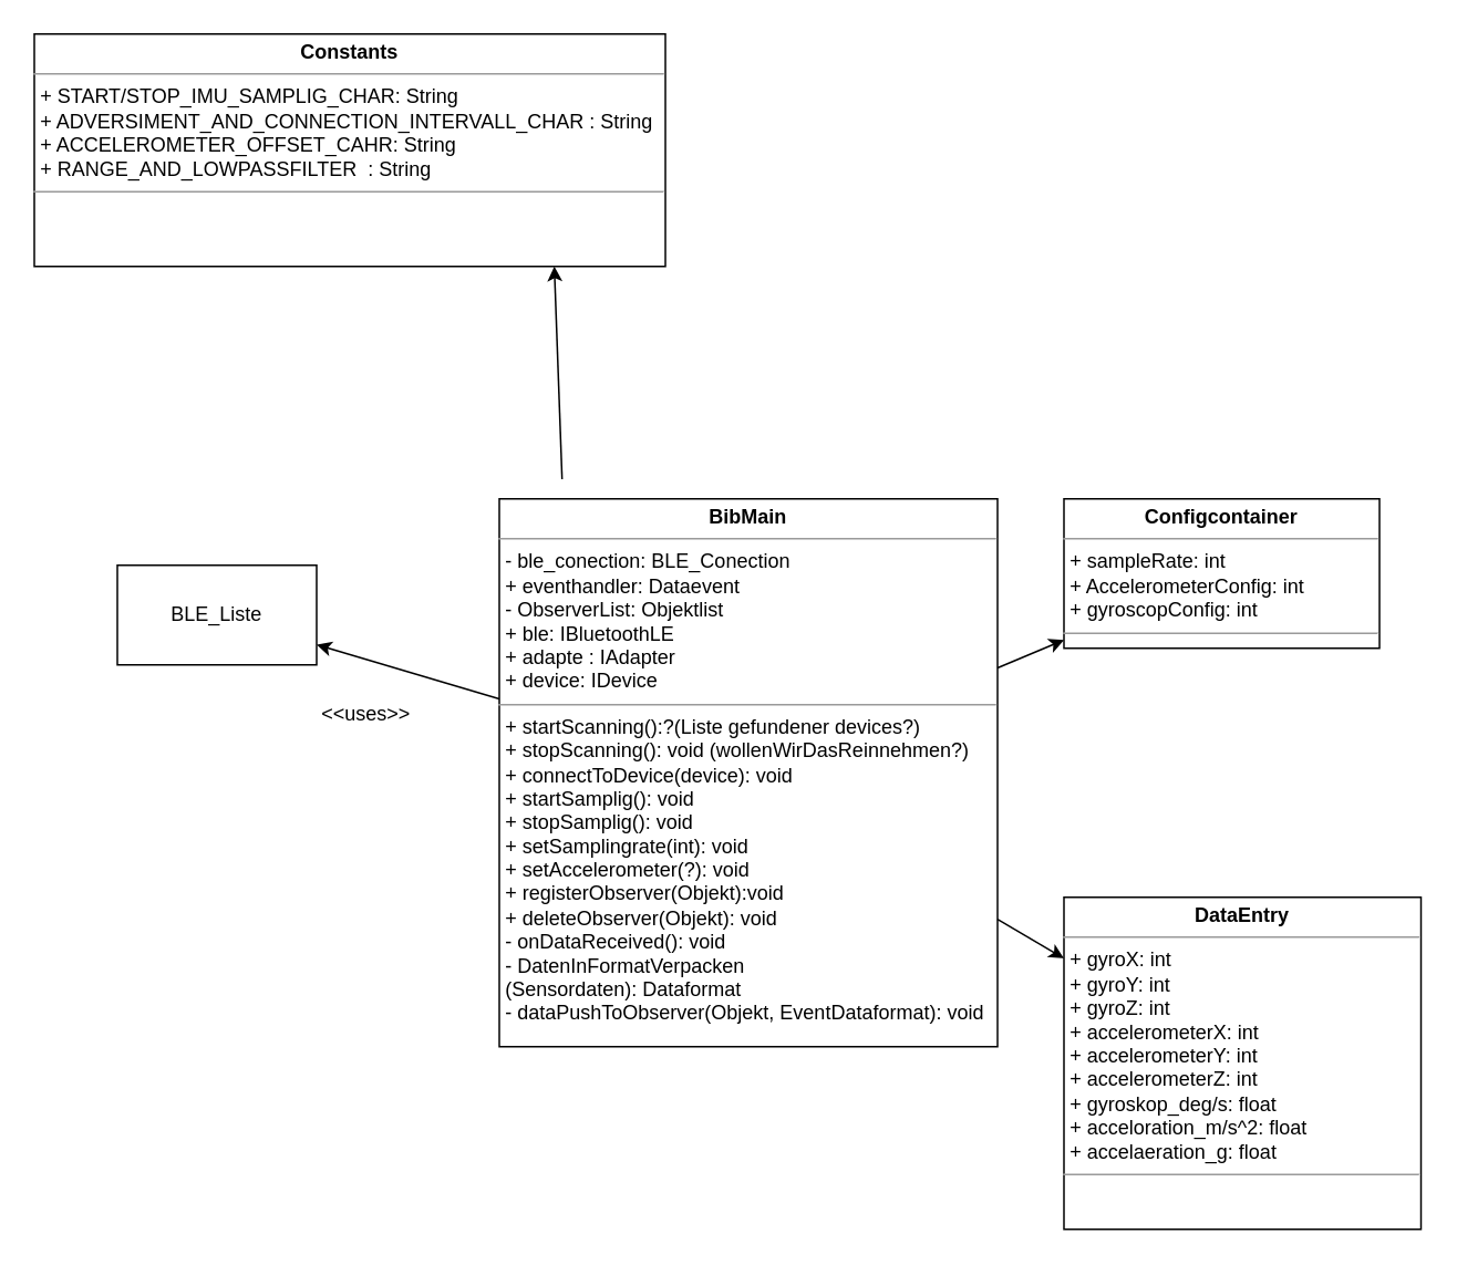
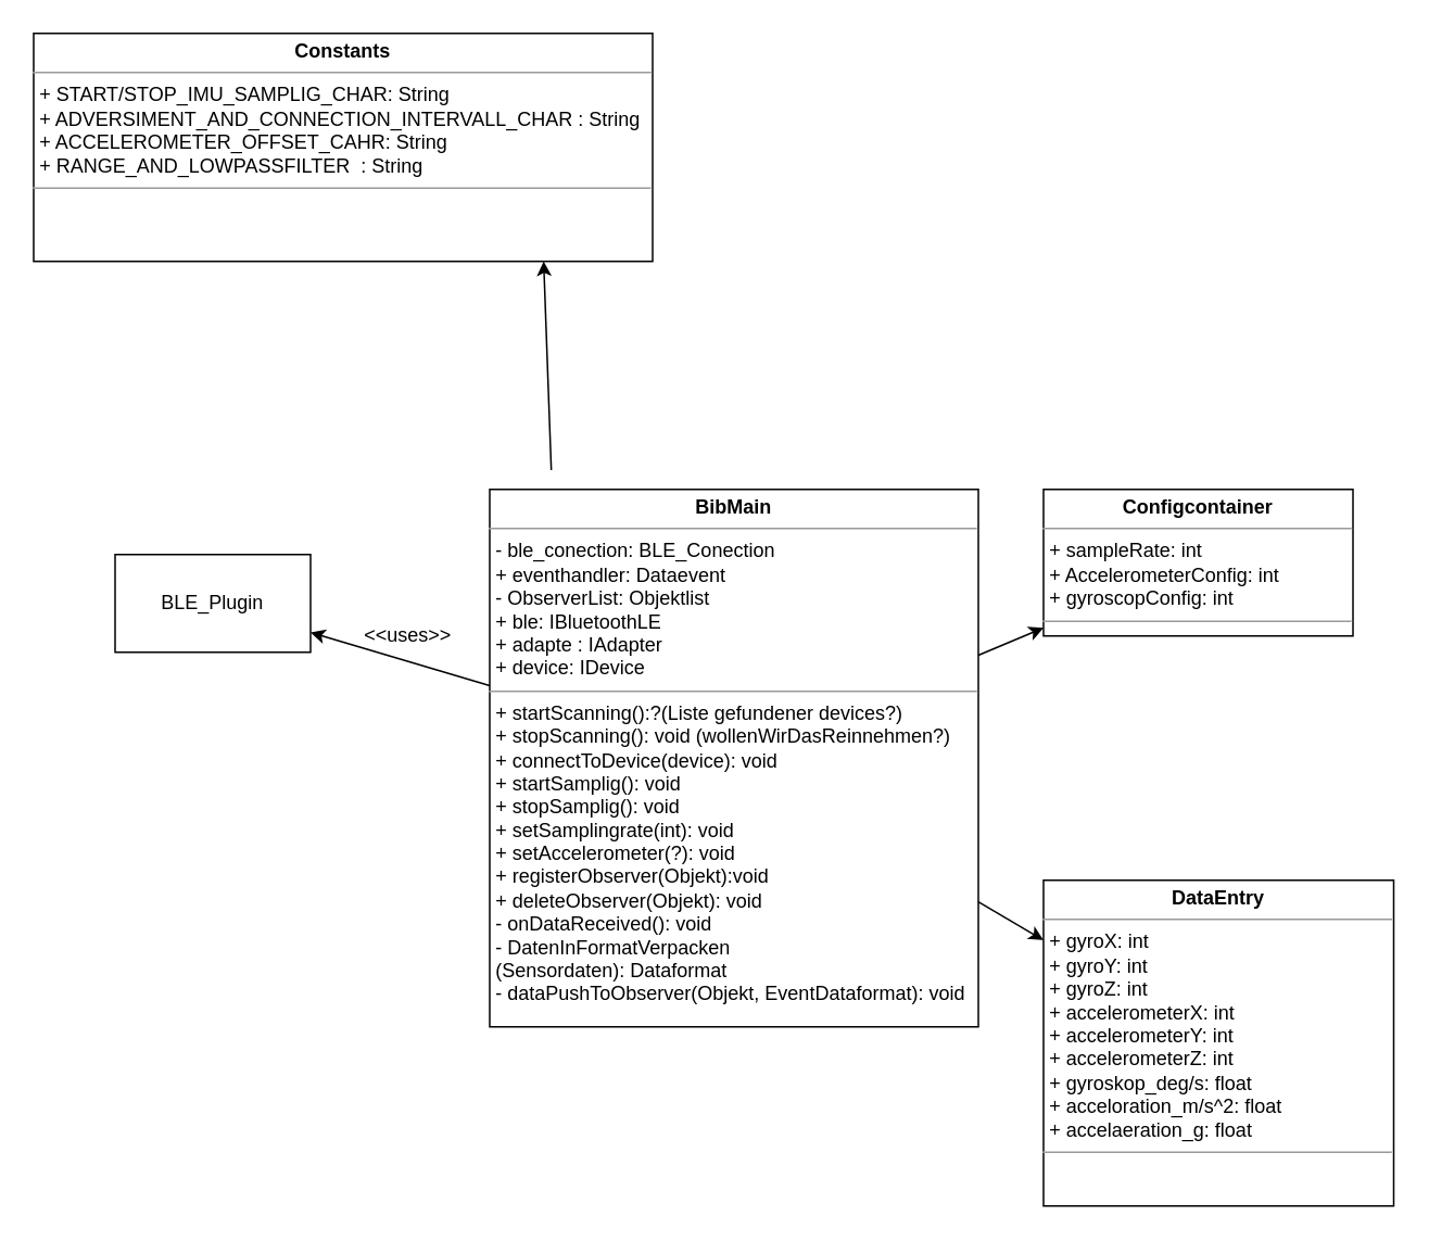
  <mxCell id="0" />
  <mxCell id="1" parent="0" />
  <mxCell id="2" value="&lt;p style=&quot;margin: 0px ; margin-top: 4px ; text-align: center&quot;&gt;&lt;b&gt;BibMain&lt;/b&gt;&lt;/p&gt;&lt;hr size=&quot;1&quot;&gt;&lt;p style=&quot;margin: 0px ; margin-left: 4px&quot;&gt;- ble_conection: BLE_Conection&lt;/p&gt;&lt;p style=&quot;margin: 0px ; margin-left: 4px&quot;&gt;+ eventhandler: Dataevent&lt;/p&gt;&lt;p style=&quot;margin: 0px ; margin-left: 4px&quot;&gt;- ObserverList: Objektlist&lt;/p&gt;&lt;p style=&quot;margin: 0px 0px 0px 4px&quot;&gt;+ ble: IBluetoothLE&lt;/p&gt;&lt;p style=&quot;margin: 0px 0px 0px 4px&quot;&gt;+ adapte : IAdapter&lt;/p&gt;&lt;p style=&quot;margin: 0px 0px 0px 4px&quot;&gt;+ device: IDevice&lt;/p&gt;&lt;hr size=&quot;1&quot;&gt;&lt;p style=&quot;margin: 0px 0px 0px 4px&quot;&gt;+ startScanning():?(Liste gefundener devices?)&lt;/p&gt;&lt;p style=&quot;margin: 0px 0px 0px 4px&quot;&gt;+ stopScanning(): void (wollenWirDasReinnehmen?)&lt;/p&gt;&lt;p style=&quot;margin: 0px 0px 0px 4px&quot;&gt;+ connectToDevice(device): void&amp;nbsp;&lt;/p&gt;&lt;p style=&quot;margin: 0px ; margin-left: 4px&quot;&gt;+ startSamplig(): void&lt;/p&gt;&lt;p style=&quot;margin: 0px ; margin-left: 4px&quot;&gt;+ stopSamplig(): void&lt;/p&gt;&lt;p style=&quot;margin: 0px ; margin-left: 4px&quot;&gt;+ setSamplingrate(int): void&lt;/p&gt;&lt;p style=&quot;margin: 0px ; margin-left: 4px&quot;&gt;+ setAccelerometer(?): void&lt;/p&gt;&lt;p style=&quot;margin: 0px ; margin-left: 4px&quot;&gt;+ registerObserver(Objekt):void&lt;/p&gt;&lt;p style=&quot;margin: 0px ; margin-left: 4px&quot;&gt;+ deleteObserver(Objekt): void&lt;/p&gt;&lt;p style=&quot;margin: 0px ; margin-left: 4px&quot;&gt;- onDataReceived(): void&lt;/p&gt;&lt;p style=&quot;margin: 0px 0px 0px 4px&quot;&gt;- DatenInFormatVerpacken&lt;/p&gt;&lt;p style=&quot;margin: 0px 0px 0px 4px&quot;&gt;(Sensordaten): Dataformat&lt;/p&gt;&lt;p style=&quot;margin: 0px ; margin-left: 4px&quot;&gt;- dataPushToObserver(Objekt, EventDataformat): void&lt;/p&gt;&lt;p style=&quot;margin: 0px ; margin-left: 4px&quot;&gt;&lt;br&gt;&lt;/p&gt;&lt;p style=&quot;margin: 0px ; margin-left: 4px&quot;&gt;&amp;nbsp;&lt;/p&gt;" style="verticalAlign=top;align=left;overflow=fill;fontSize=12;fontFamily=Helvetica;html=1;rounded=0;shadow=0;comic=0;labelBackgroundColor=none;strokeWidth=1" parent="1" vertex="1"><mxGeometry x="300" y="300" width="300" height="330" as="geometry" /></mxCell>
  <mxCell id="3" value="&lt;p style=&quot;margin: 0px ; margin-top: 4px ; text-align: center&quot;&gt;&lt;b&gt;Constants&lt;/b&gt;&lt;/p&gt;&lt;hr size=&quot;1&quot;&gt;&lt;p style=&quot;margin: 0px ; margin-left: 4px&quot;&gt;+ START/STOP_IMU_SAMPLIG_CHAR: String&lt;/p&gt;&lt;p style=&quot;margin: 0px ; margin-left: 4px&quot;&gt;+ ADVERSIMENT_AND_CONNECTION_INTERVALL_CHAR : String&lt;/p&gt;&lt;p style=&quot;margin: 0px ; margin-left: 4px&quot;&gt;+ ACCELEROMETER_OFFSET_CAHR: String&lt;br&gt;&lt;/p&gt;&lt;p style=&quot;margin: 0px ; margin-left: 4px&quot;&gt;+ RANGE_AND_LOWPASSFILTER&amp;nbsp; : String&lt;/p&gt;&lt;hr size=&quot;1&quot;&gt;&lt;p style=&quot;margin: 0px ; margin-left: 4px&quot;&gt;&lt;br&gt;&lt;/p&gt;" style="verticalAlign=top;align=left;overflow=fill;fontSize=12;fontFamily=Helvetica;html=1;rounded=0;shadow=0;comic=0;labelBackgroundColor=none;strokeWidth=1" parent="1" vertex="1"><mxGeometry x="20" y="20" width="380" height="140" as="geometry" /></mxCell>
  <mxCell id="4" value="&lt;p style=&quot;margin: 0px ; margin-top: 4px ; text-align: center&quot;&gt;&lt;b&gt;DataEntry&lt;/b&gt;&lt;/p&gt;&lt;hr size=&quot;1&quot;&gt;&lt;p style=&quot;margin: 0px ; margin-left: 4px&quot;&gt;+ gyroX: int&lt;br&gt;&lt;/p&gt;&lt;p style=&quot;margin: 0px ; margin-left: 4px&quot;&gt;+ gyroY: int&lt;br&gt;&lt;/p&gt;&lt;p style=&quot;margin: 0px ; margin-left: 4px&quot;&gt;+ gyroZ: int&lt;br&gt;&lt;/p&gt;&lt;p style=&quot;margin: 0px ; margin-left: 4px&quot;&gt;+ accelerometerX: int&lt;/p&gt;&lt;p style=&quot;margin: 0px ; margin-left: 4px&quot;&gt;+ accelerometerY: int&lt;br&gt;&lt;/p&gt;&lt;p style=&quot;margin: 0px ; margin-left: 4px&quot;&gt;+ accelerometerZ: int&lt;br&gt;&lt;/p&gt;&lt;p style=&quot;margin: 0px ; margin-left: 4px&quot;&gt;+ gyroskop_deg/s: float&lt;/p&gt;&lt;p style=&quot;margin: 0px ; margin-left: 4px&quot;&gt;+ acceloration_m/s^2: float&lt;/p&gt;&lt;p style=&quot;margin: 0px ; margin-left: 4px&quot;&gt;+ accelaeration_g: float&lt;/p&gt;&lt;hr size=&quot;1&quot;&gt;&lt;p style=&quot;margin: 0px ; margin-left: 4px&quot;&gt;&lt;br&gt;&lt;/p&gt;" style="verticalAlign=top;align=left;overflow=fill;fontSize=12;fontFamily=Helvetica;html=1;rounded=0;shadow=0;comic=0;labelBackgroundColor=none;strokeWidth=1" parent="1" vertex="1"><mxGeometry x="640" y="540" width="215" height="200" as="geometry" /></mxCell>
  <mxCell id="5" value="&lt;p style=&quot;margin: 0px ; margin-top: 4px ; text-align: center&quot;&gt;&lt;b&gt;Configcontainer&lt;/b&gt;&lt;/p&gt;&lt;hr size=&quot;1&quot;&gt;&lt;p style=&quot;margin: 0px ; margin-left: 4px&quot;&gt;+ sampleRate: int&lt;/p&gt;&lt;p style=&quot;margin: 0px ; margin-left: 4px&quot;&gt;+ AccelerometerConfig: int&lt;/p&gt;&lt;p style=&quot;margin: 0px ; margin-left: 4px&quot;&gt;+ gyroscopConfig: int&lt;/p&gt;&lt;hr size=&quot;1&quot;&gt;&lt;p style=&quot;margin: 0px ; margin-left: 4px&quot;&gt;&lt;br&gt;&lt;/p&gt;" style="verticalAlign=top;align=left;overflow=fill;fontSize=12;fontFamily=Helvetica;html=1;rounded=0;shadow=0;comic=0;labelBackgroundColor=none;strokeWidth=1" parent="1" vertex="1"><mxGeometry x="640" y="300" width="190" height="90" as="geometry" /></mxCell>
- <mxCell id="6" value="&amp;lt;&amp;lt;uses&amp;gt;&amp;gt;" style="text;html=1;strokeColor=none;fillColor=none;align=center;verticalAlign=middle;whiteSpace=wrap;rounded=0;" parent="1" vertex="1"><mxGeometry x="200" y="420" width="40" height="20" as="geometry" /></mxCell>
+ <mxCell id="6" value="&amp;lt;&amp;lt;uses&amp;gt;&amp;gt;" style="text;html=1;strokeColor=none;fillColor=none;align=center;verticalAlign=middle;whiteSpace=wrap;rounded=0;" parent="1" vertex="1"><mxGeometry x="230" y="380" width="40" height="20" as="geometry" /></mxCell>
  <mxCell id="7" value="" style="endArrow=classic;html=1;entryX=0.824;entryY=1;entryDx=0;entryDy=0;entryPerimeter=0;exitX=0.126;exitY=-0.036;exitDx=0;exitDy=0;exitPerimeter=0;" parent="1" source="2" target="3" edge="1"><mxGeometry width="50" height="50" relative="1" as="geometry"><mxPoint x="20" y="1170" as="sourcePoint" /><mxPoint x="70" y="1120" as="targetPoint" /></mxGeometry></mxCell>
  <mxCell id="8" value="" style="endArrow=classic;html=1;" parent="1" source="2" target="5" edge="1"><mxGeometry width="50" height="50" relative="1" as="geometry"><mxPoint x="480" y="210" as="sourcePoint" /><mxPoint x="530" y="160" as="targetPoint" /></mxGeometry></mxCell>
  <mxCell id="9" value="" style="endArrow=classic;html=1;" parent="1" source="2" target="10" edge="1"><mxGeometry width="50" height="50" relative="1" as="geometry"><mxPoint x="20" y="1170" as="sourcePoint" /><mxPoint x="250" y="392.377" as="targetPoint" /></mxGeometry></mxCell>
- <mxCell id="10" value="BLE_Liste" style="rounded=0;whiteSpace=wrap;html=1;" parent="1" vertex="1"><mxGeometry x="70" y="340" width="120" height="60" as="geometry" /></mxCell>
+ <mxCell id="10" value="BLE_Plugin" style="rounded=0;whiteSpace=wrap;html=1;" parent="1" vertex="1"><mxGeometry x="70" y="340" width="120" height="60" as="geometry" /></mxCell>
  <mxCell id="11" value="" style="endArrow=classic;html=1;" edge="1" parent="1" source="2" target="4"><mxGeometry width="50" height="50" relative="1" as="geometry"><mxPoint x="20" y="810" as="sourcePoint" /><mxPoint x="70" y="760" as="targetPoint" /></mxGeometry></mxCell>
